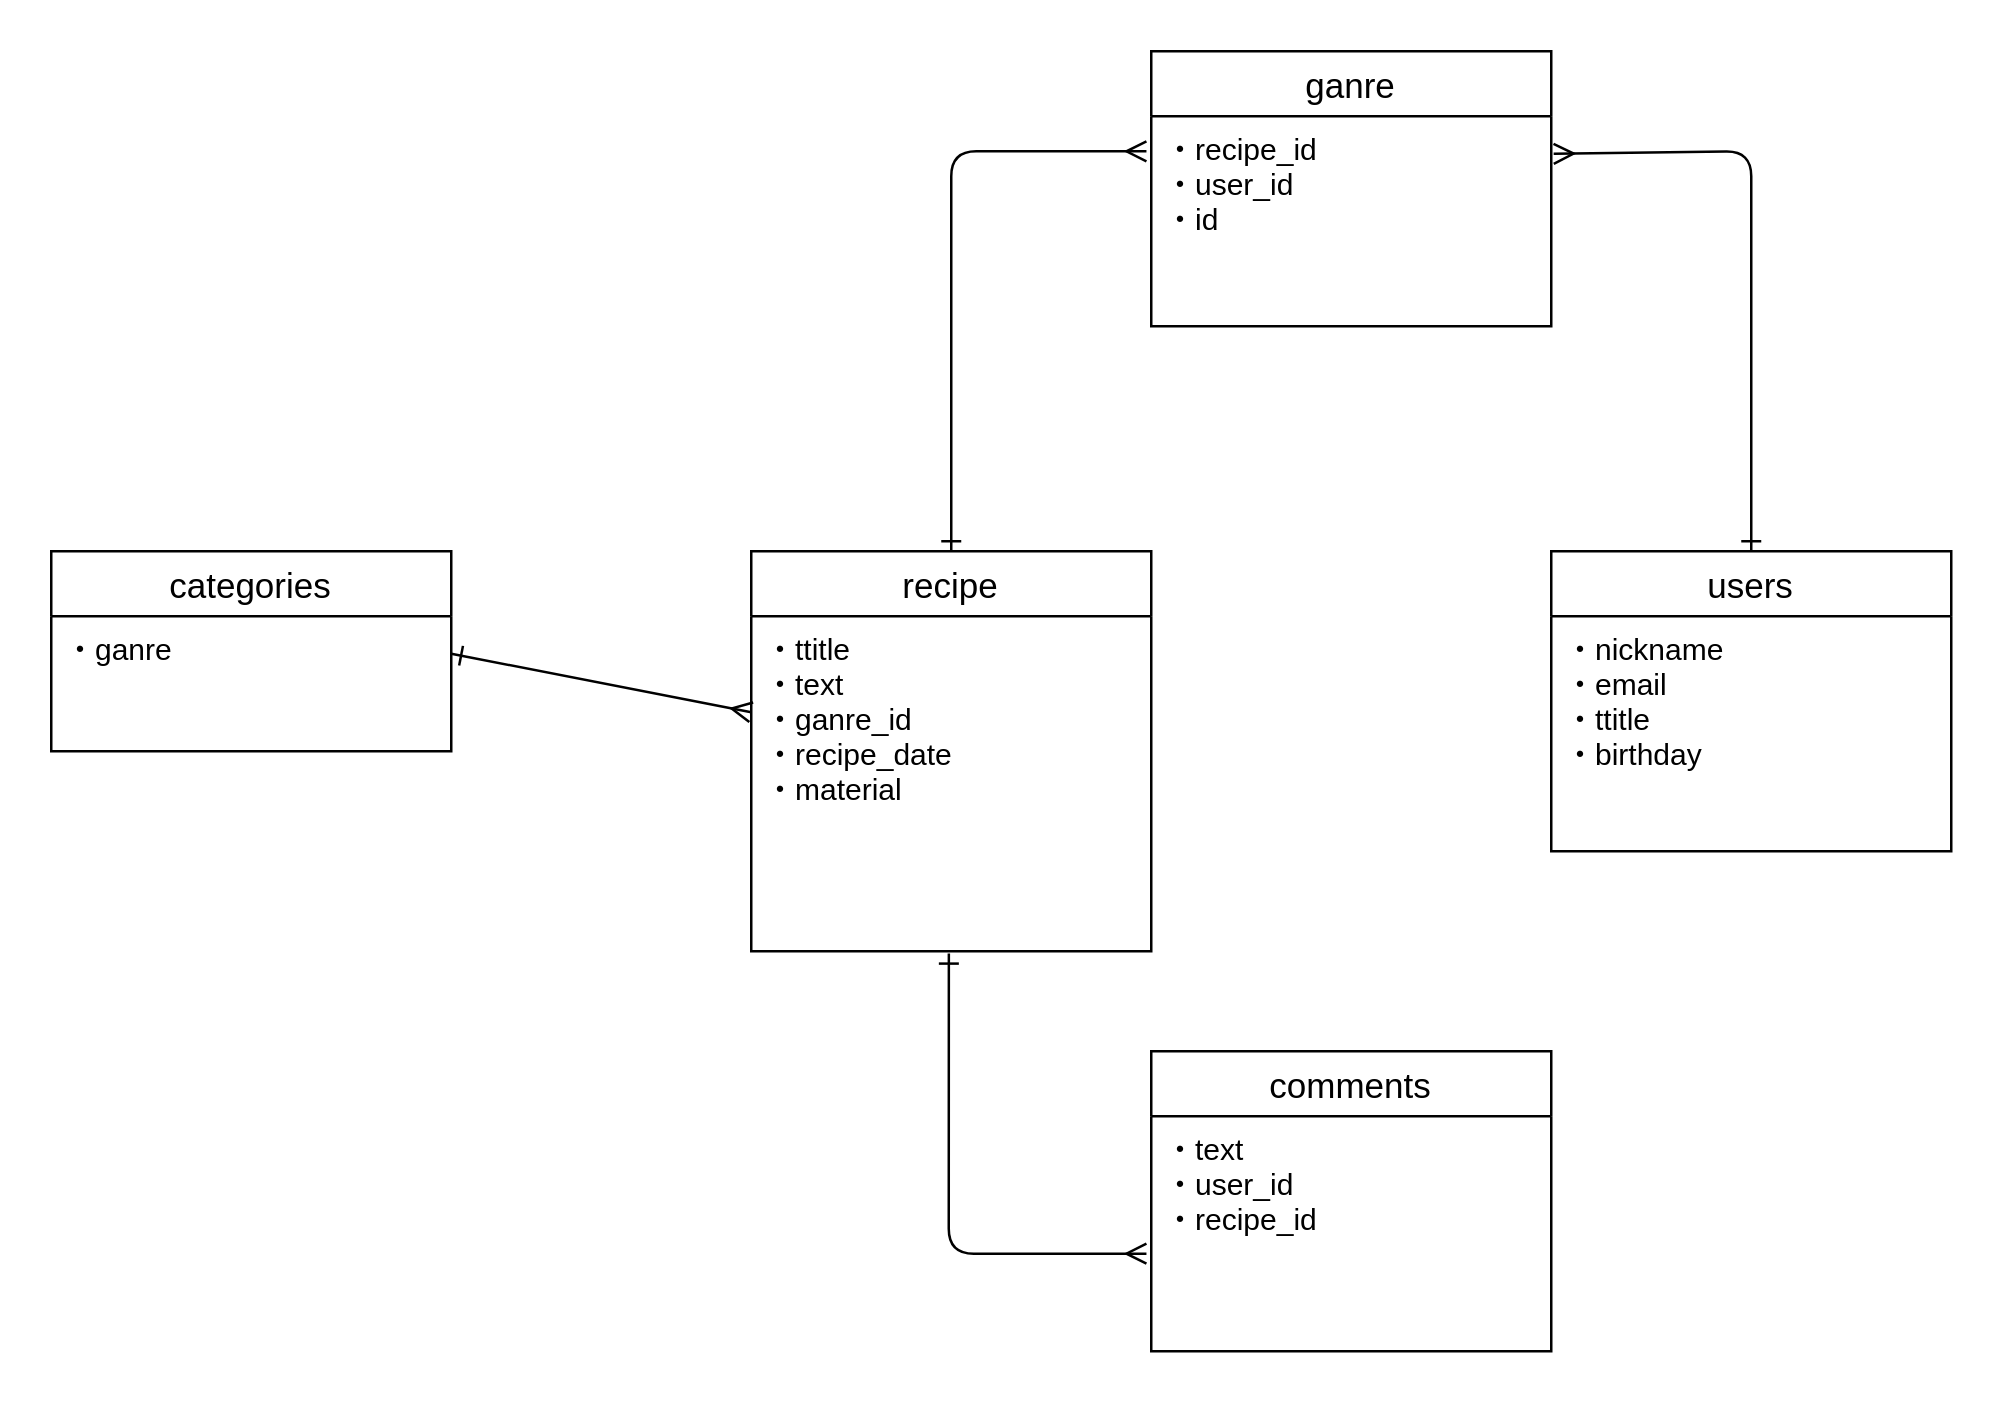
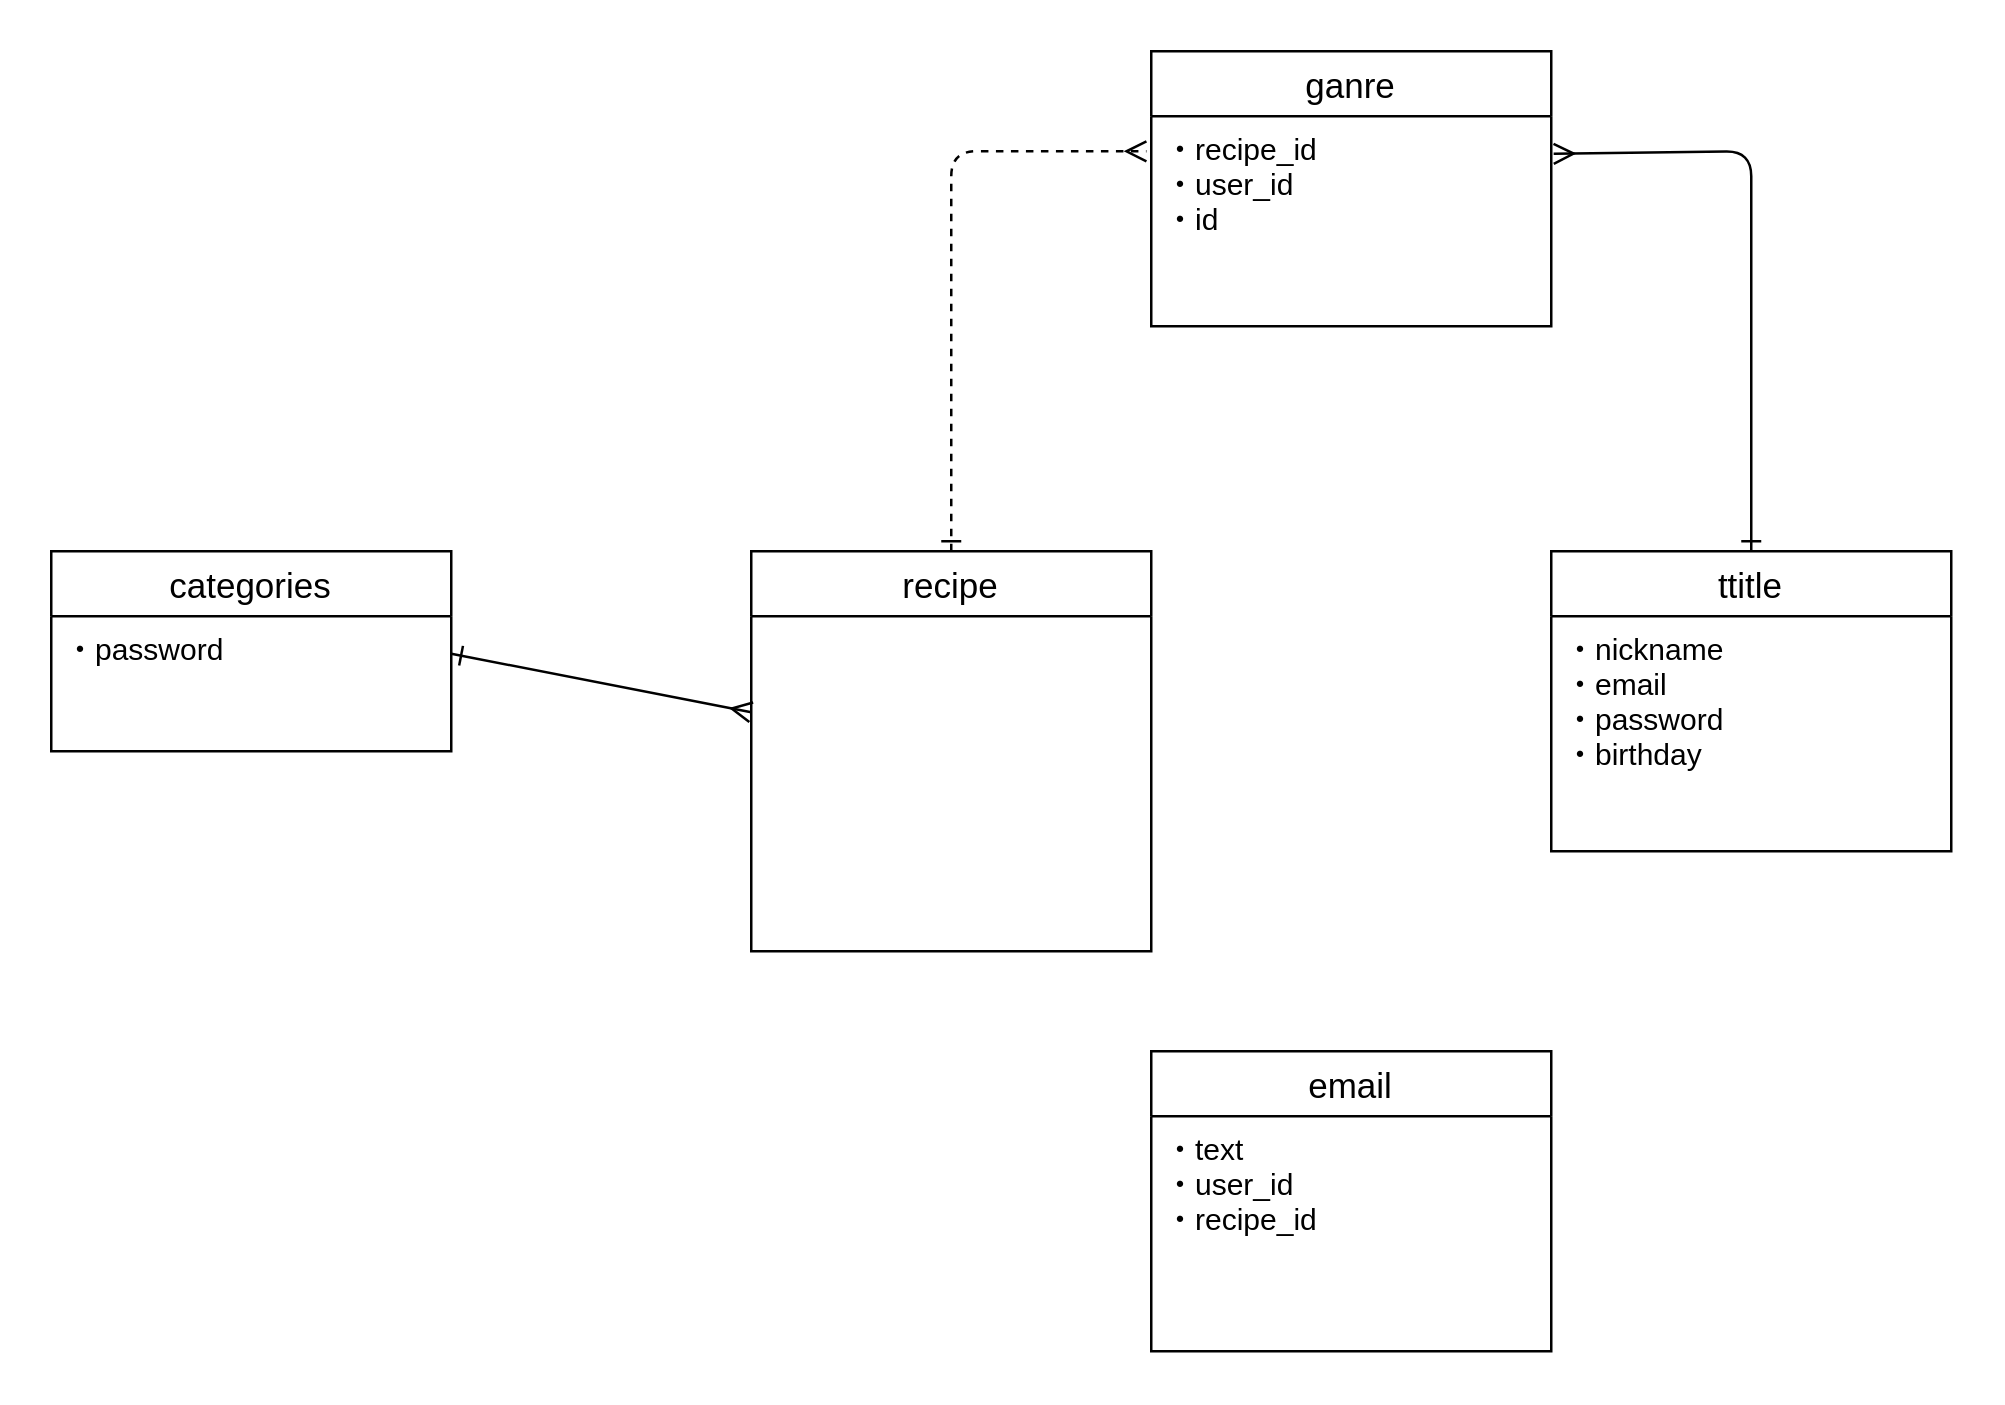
  <mxCell id="0" />
  <mxCell id="1" parent="0" />
- <mxCell id="2" style="edgeStyle=none;html=1;exitX=0.5;exitY=0;exitDx=0;exitDy=0;startArrow=ERone;startFill=0;endArrow=ERmany;endFill=0;entryX=-0.012;entryY=0.167;entryDx=0;entryDy=0;entryPerimeter=0;" parent="1" source="3" target="8" edge="1"><mxGeometry relative="1" as="geometry"><mxPoint x="380" y="30" as="targetPoint" /><Array as="points"><mxPoint x="380" y="60" /></Array></mxGeometry></mxCell>
+ <mxCell id="2" style="edgeStyle=none;html=1;exitX=0.5;exitY=0;exitDx=0;exitDy=0;startArrow=ERone;startFill=0;endArrow=ERmany;endFill=0;entryX=-0.012;entryY=0.167;entryDx=0;entryDy=0;entryPerimeter=0;dashed=1;" parent="1" source="3" target="8" edge="1"><mxGeometry relative="1" as="geometry"><mxPoint x="380" y="30" as="targetPoint" /><Array as="points"><mxPoint x="380" y="60" /></Array></mxGeometry></mxCell>
  <mxCell id="3" value="recipe" style="swimlane;fontStyle=0;childLayout=stackLayout;horizontal=1;startSize=26;horizontalStack=0;resizeParent=1;resizeParentMax=0;resizeLast=0;collapsible=1;marginBottom=0;align=center;fontSize=14;" parent="1" vertex="1"><mxGeometry x="300" y="220" width="160" height="160" as="geometry" /></mxCell>
  <mxCell id="4" value="categories" style="swimlane;fontStyle=0;childLayout=stackLayout;horizontal=1;startSize=26;horizontalStack=0;resizeParent=1;resizeParentMax=0;resizeLast=0;collapsible=1;marginBottom=0;align=center;fontSize=14;" parent="1" vertex="1"><mxGeometry x="20" y="220" width="160" height="80" as="geometry" /></mxCell>
- <mxCell id="5" value="・ganre" style="text;strokeColor=none;fillColor=none;spacingLeft=4;spacingRight=4;overflow=hidden;rotatable=0;points=[[0,0.5],[1,0.5]];portConstraint=eastwest;fontSize=12;" parent="4" vertex="1"><mxGeometry y="26" width="160" height="54" as="geometry" /></mxCell>
+ <mxCell id="5" value="・password" style="text;strokeColor=none;fillColor=none;spacingLeft=4;spacingRight=4;overflow=hidden;rotatable=0;points=[[0,0.5],[1,0.5]];portConstraint=eastwest;fontSize=12;" parent="4" vertex="1"><mxGeometry y="26" width="160" height="54" as="geometry" /></mxCell>
  <mxCell id="6" style="edgeStyle=none;html=1;exitX=1;exitY=0.278;exitDx=0;exitDy=0;endArrow=ERmany;endFill=0;startArrow=ERone;startFill=0;exitPerimeter=0;" parent="1" source="5" target="3" edge="1"><mxGeometry relative="1" as="geometry"><mxPoint x="260" y="273" as="targetPoint" /></mxGeometry></mxCell>
  <mxCell id="7" value="ganre" style="swimlane;fontStyle=0;childLayout=stackLayout;horizontal=1;startSize=26;horizontalStack=0;resizeParent=1;resizeParentMax=0;resizeLast=0;collapsible=1;marginBottom=0;align=center;fontSize=14;" parent="1" vertex="1"><mxGeometry x="460" y="20" width="160" height="110" as="geometry" /></mxCell>
  <mxCell id="8" value="・recipe_id&#10;・user_id&#10;・id" style="text;strokeColor=none;fillColor=none;spacingLeft=4;spacingRight=4;overflow=hidden;rotatable=0;points=[[0,0.5],[1,0.5]];portConstraint=eastwest;fontSize=12;" parent="7" vertex="1"><mxGeometry y="26" width="160" height="84" as="geometry" /></mxCell>
  <mxCell id="9" style="edgeStyle=none;html=1;exitX=0.5;exitY=0;exitDx=0;exitDy=0;startArrow=ERone;startFill=0;endArrow=ERmany;endFill=0;entryX=1.006;entryY=0.179;entryDx=0;entryDy=0;entryPerimeter=0;" parent="1" source="10" target="8" edge="1"><mxGeometry relative="1" as="geometry"><mxPoint x="700" y="20" as="targetPoint" /><Array as="points"><mxPoint x="700" y="60" /></Array></mxGeometry></mxCell>
- <mxCell id="10" value="users" style="swimlane;fontStyle=0;childLayout=stackLayout;horizontal=1;startSize=26;horizontalStack=0;resizeParent=1;resizeParentMax=0;resizeLast=0;collapsible=1;marginBottom=0;align=center;fontSize=14;" parent="1" vertex="1"><mxGeometry x="620" y="220" width="160" height="120" as="geometry" /></mxCell>
- <mxCell id="11" value="・nickname&#10;・email&#10;・ttitle&#10;・birthday" style="text;strokeColor=none;fillColor=none;spacingLeft=4;spacingRight=4;overflow=hidden;rotatable=0;points=[[0,0.5],[1,0.5]];portConstraint=eastwest;fontSize=12;" parent="10" vertex="1"><mxGeometry y="26" width="160" height="94" as="geometry" /></mxCell>
- <mxCell id="12" value="comments" style="swimlane;fontStyle=0;childLayout=stackLayout;horizontal=1;startSize=26;horizontalStack=0;resizeParent=1;resizeParentMax=0;resizeLast=0;collapsible=1;marginBottom=0;align=center;fontSize=14;" parent="1" vertex="1"><mxGeometry x="460" y="420" width="160" height="120" as="geometry" /></mxCell>
+ <mxCell id="10" value="ttitle" style="swimlane;fontStyle=0;childLayout=stackLayout;horizontal=1;startSize=26;horizontalStack=0;resizeParent=1;resizeParentMax=0;resizeLast=0;collapsible=1;marginBottom=0;align=center;fontSize=14;" parent="1" vertex="1"><mxGeometry x="620" y="220" width="160" height="120" as="geometry" /></mxCell>
+ <mxCell id="11" value="・nickname&#10;・email&#10;・password&#10;・birthday" style="text;strokeColor=none;fillColor=none;spacingLeft=4;spacingRight=4;overflow=hidden;rotatable=0;points=[[0,0.5],[1,0.5]];portConstraint=eastwest;fontSize=12;" parent="10" vertex="1"><mxGeometry y="26" width="160" height="94" as="geometry" /></mxCell>
+ <mxCell id="12" value="email" style="swimlane;fontStyle=0;childLayout=stackLayout;horizontal=1;startSize=26;horizontalStack=0;resizeParent=1;resizeParentMax=0;resizeLast=0;collapsible=1;marginBottom=0;align=center;fontSize=14;" parent="1" vertex="1"><mxGeometry x="460" y="420" width="160" height="120" as="geometry" /></mxCell>
  <mxCell id="13" value="・text&#10;・user_id&#10;・recipe_id" style="text;strokeColor=none;fillColor=none;spacingLeft=4;spacingRight=4;overflow=hidden;rotatable=0;points=[[0,0.5],[1,0.5]];portConstraint=eastwest;fontSize=12;" parent="12" vertex="1"><mxGeometry y="26" width="160" height="94" as="geometry" /></mxCell>
- <mxCell id="14" style="edgeStyle=none;html=1;exitX=0.494;exitY=1.007;exitDx=0;exitDy=0;entryX=-0.012;entryY=0.585;entryDx=0;entryDy=0;startArrow=ERone;startFill=0;endArrow=ERmany;endFill=0;exitPerimeter=0;entryPerimeter=0;" parent="1" source="15" target="13" edge="1"><mxGeometry relative="1" as="geometry"><Array as="points"><mxPoint x="379" y="501" /></Array></mxGeometry></mxCell>
- <mxCell id="15" value="・ttitle&#10;・text&#10;・ganre_id&#10;・recipe_date&#10;・material" style="text;strokeColor=none;fillColor=none;spacingLeft=4;spacingRight=4;overflow=hidden;rotatable=0;points=[[0,0.5],[1,0.5]];portConstraint=eastwest;fontSize=12;" parent="1" vertex="1"><mxGeometry x="300" y="246" width="160" height="134" as="geometry" /></mxCell>
